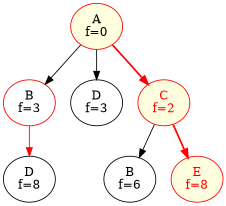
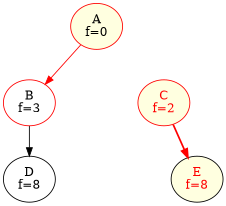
  digraph {
    node [color=red]
    n1 [fillcolor=lightyellow fontcolor=black label="A\nf=0" style=filled]
    n2 [label="B\nf=3"]
-   n3 [label="D\nf=3" color=""]
    n4 [fillcolor=lightyellow fontcolor=red label="C\nf=2" style=filled]
    n5 [label="D\nf=8" color=""]
-   n6 [label="B\nf=6" color=""]
-   n7 [fillcolor=lightyellow fontcolor=red label="E\nf=8" style=filled]
-   n1 -> n2
-   n1 -> n3
-   n1 -> n4 [color=red penwidth=2.0]
-   n2 -> n5 [color=red]
-   n4 -> n6
+   n7 [color=black fillcolor=lightyellow fontcolor=red label="E\nf=8" style=filled]
+   n1 -> n2 [color=red]
+   n2 -> n5
    n4 -> n7 [color=red penwidth=2.0]
  }
